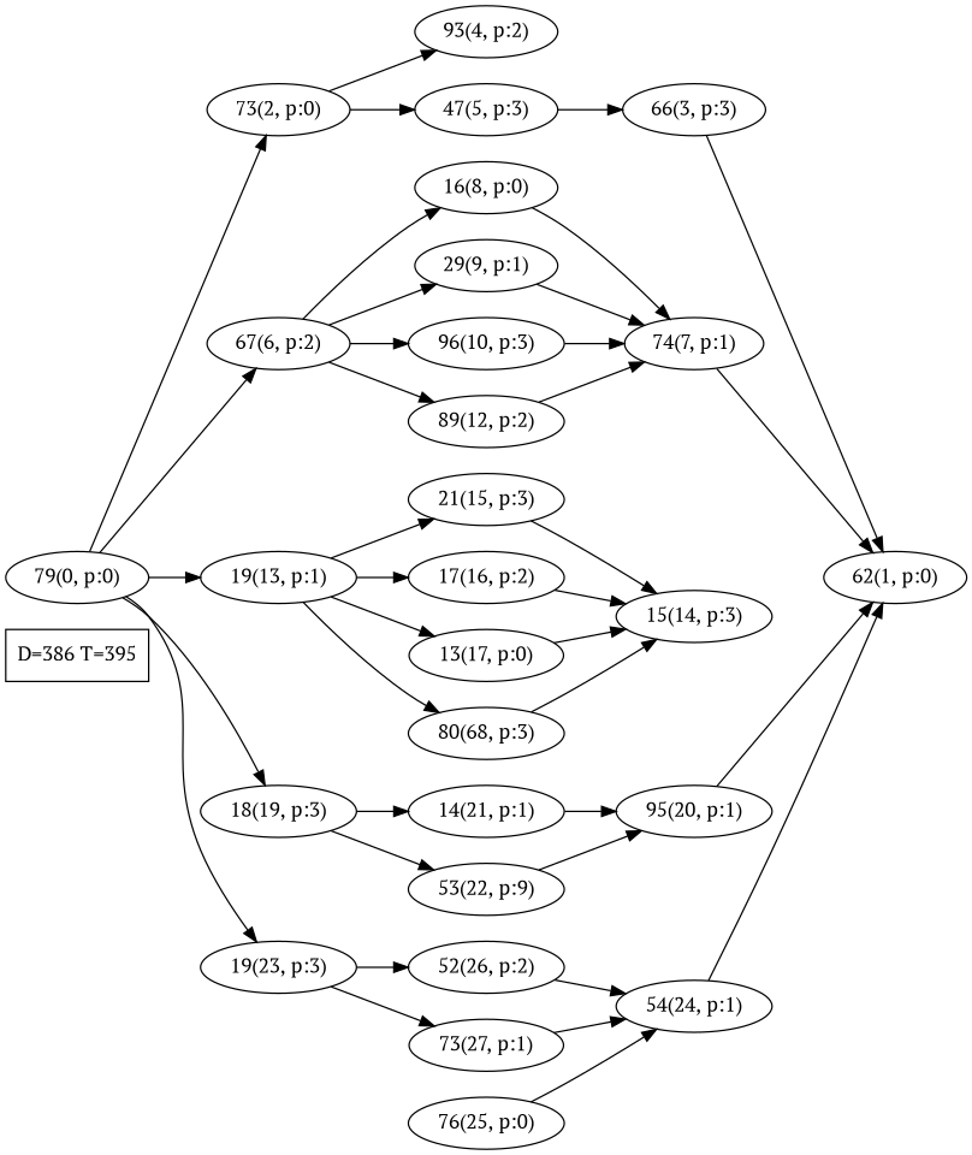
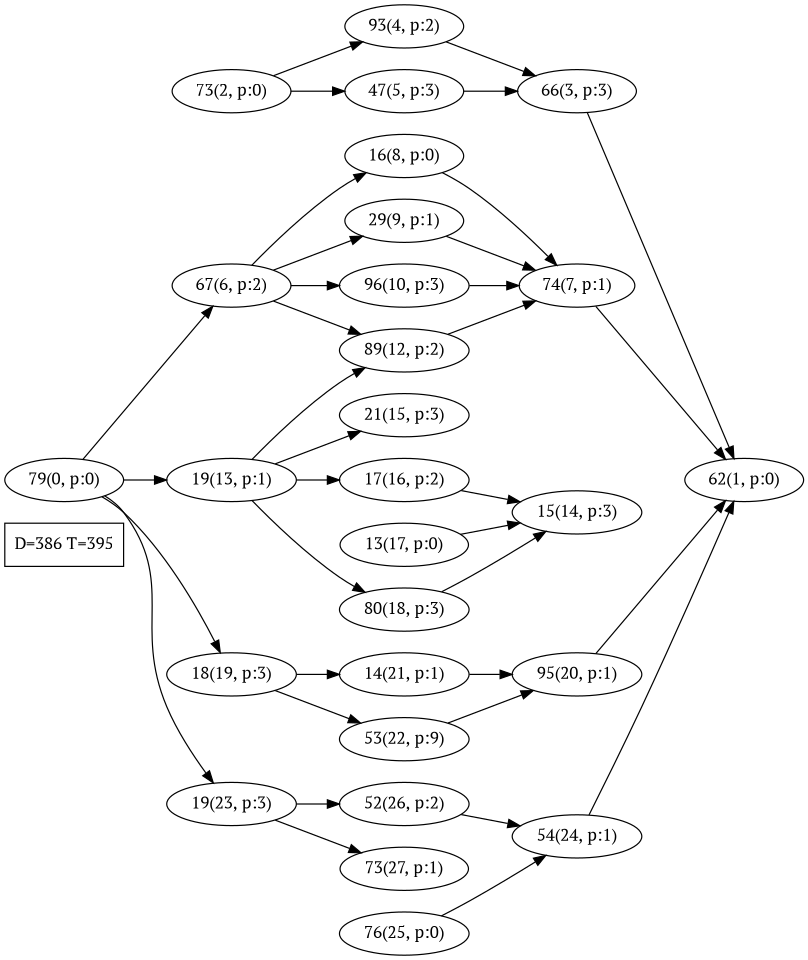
  digraph {
    fontname="PT Serif"
    rankdir=LR
    node [fontname="PT Serif"]
    edge [fontname="PT Serif"]
    n1 [label="D=386 T=395" shape=box]
    n2 [label="79(0, p:0)"]
    n3 [label="73(2, p:0)"]
    n4 [label="67(6, p:2)"]
    n5 [label="19(13, p:1)"]
    n6 [label="18(19, p:3)"]
    n7 [label="19(23, p:3)"]
    n8 [label="93(4, p:2)"]
    n9 [label="47(5, p:3)"]
    n10 [label="16(8, p:0)"]
    n11 [label="29(9, p:1)"]
    n12 [label="96(10, p:3)"]
    n13 [label="89(12, p:2)"]
    n14 [label="21(15, p:3)"]
    n15 [label="17(16, p:2)"]
    n16 [label="13(17, p:0)"]
-   n17 [label="80(68, p:3)"]
+   n17 [label="80(18, p:3)"]
    n18 [label="14(21, p:1)"]
    n19 [label="53(22, p:9)"]
    n20 [label="52(26, p:2)"]
    n21 [label="73(27, p:1)"]
    n22 [label="62(1, p:0)"]
    n23 [label="66(3, p:3)"]
    n24 [label="74(7, p:1)"]
    n25 [label="15(14, p:3)"]
    n26 [label="95(20, p:1)"]
    n27 [label="76(25, p:0)"]
    n28 [label="54(24, p:1)"]
-   n2 -> n3
    n2 -> n4
    n2 -> n5
    n2 -> n6
    n2 -> n7
    n3 -> n8
    n3 -> n9
    n4 -> n10
    n4 -> n11
    n4 -> n12
    n4 -> n13
    n5 -> n14
    n5 -> n15
-   n5 -> n16
+   n5 -> n13
    n5 -> n17
    n6 -> n18
    n6 -> n19
    n7 -> n20
    n7 -> n21
+   n8 -> n23
    n9 -> n23
    n10 -> n24
    n11 -> n24
    n12 -> n24
    n13 -> n24
-   n14 -> n25
    n15 -> n25
    n16 -> n25
    n17 -> n25
    n18 -> n26
    n19 -> n26
    n20 -> n28
-   n21 -> n28
    n23 -> n22
    n24 -> n22
    n26 -> n22
    n27 -> n28
    n28 -> n22
  }
